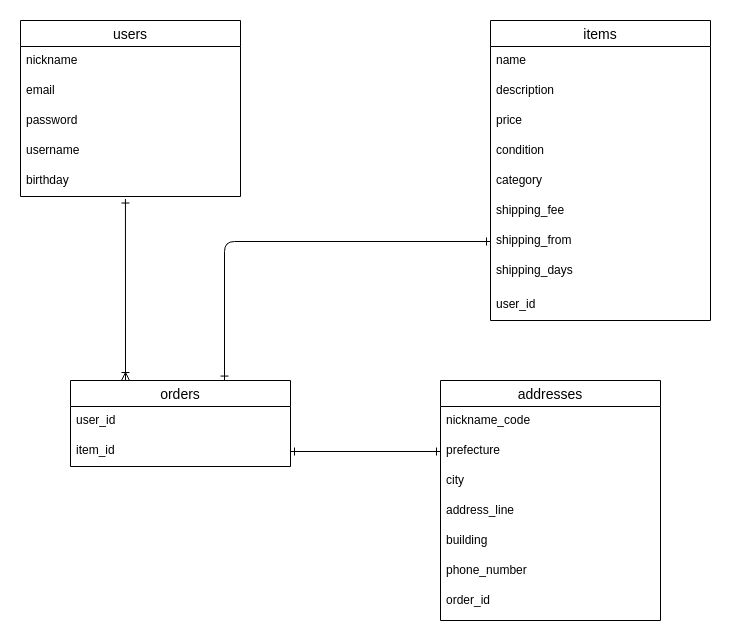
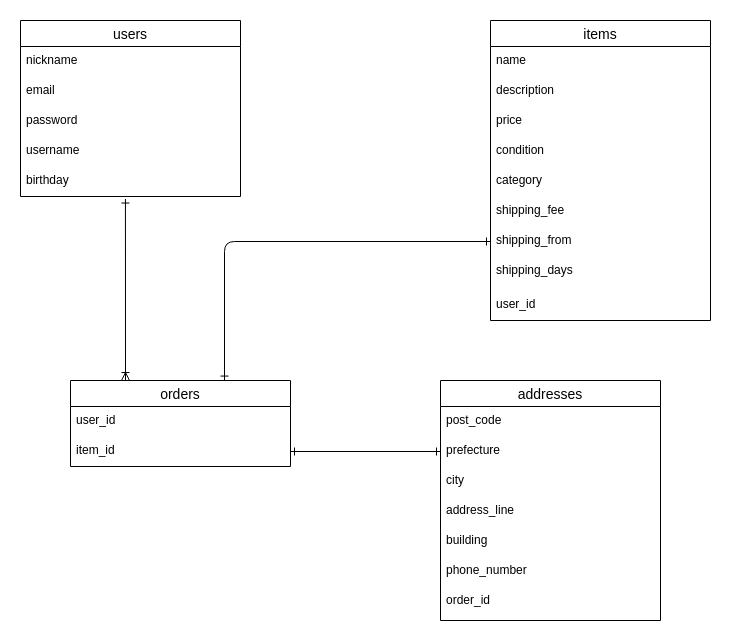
  <mxCell id="0" />
  <mxCell id="1" parent="0" />
  <mxCell id="2" value="users" style="swimlane;fontStyle=0;childLayout=stackLayout;horizontal=1;startSize=26;horizontalStack=0;resizeParent=1;resizeParentMax=0;resizeLast=0;collapsible=1;marginBottom=0;align=center;fontSize=14;strokeWidth=1;fillColor=default;" vertex="1" parent="1"><mxGeometry x="20" y="20" width="220" height="176" as="geometry" /></mxCell>
  <mxCell id="3" value="nickname" style="text;strokeColor=none;fillColor=none;spacingLeft=4;spacingRight=4;overflow=hidden;rotatable=0;points=[[0,0.5],[1,0.5]];portConstraint=eastwest;fontSize=12;strokeWidth=1;" vertex="1" parent="2"><mxGeometry y="26" width="220" height="30" as="geometry" /></mxCell>
  <mxCell id="4" value="email" style="text;strokeColor=none;fillColor=none;spacingLeft=4;spacingRight=4;overflow=hidden;rotatable=0;points=[[0,0.5],[1,0.5]];portConstraint=eastwest;fontSize=12;strokeWidth=1;" vertex="1" parent="2"><mxGeometry y="56" width="220" height="30" as="geometry" /></mxCell>
  <mxCell id="5" value="password" style="text;strokeColor=none;fillColor=none;spacingLeft=4;spacingRight=4;overflow=hidden;rotatable=0;points=[[0,0.5],[1,0.5]];portConstraint=eastwest;fontSize=12;strokeWidth=1;" vertex="1" parent="2"><mxGeometry y="86" width="220" height="30" as="geometry" /></mxCell>
  <mxCell id="6" value="username" style="text;strokeColor=none;fillColor=none;spacingLeft=4;spacingRight=4;overflow=hidden;rotatable=0;points=[[0,0.5],[1,0.5]];portConstraint=eastwest;fontSize=12;strokeWidth=1;" vertex="1" parent="2"><mxGeometry y="116" width="220" height="30" as="geometry" /></mxCell>
  <mxCell id="7" value="birthday" style="text;strokeColor=none;fillColor=none;spacingLeft=4;spacingRight=4;overflow=hidden;rotatable=0;points=[[0,0.5],[1,0.5]];portConstraint=eastwest;fontSize=12;strokeWidth=1;" vertex="1" parent="2"><mxGeometry y="146" width="220" height="30" as="geometry" /></mxCell>
  <mxCell id="8" value="items" style="swimlane;fontStyle=0;childLayout=stackLayout;horizontal=1;startSize=26;horizontalStack=0;resizeParent=1;resizeParentMax=0;resizeLast=0;collapsible=1;marginBottom=0;align=center;fontSize=14;strokeWidth=1;fillColor=default;" vertex="1" parent="1"><mxGeometry x="490" y="20" width="220" height="300" as="geometry" /></mxCell>
  <mxCell id="9" value="name" style="text;strokeColor=none;fillColor=none;spacingLeft=4;spacingRight=4;overflow=hidden;rotatable=0;points=[[0,0.5],[1,0.5]];portConstraint=eastwest;fontSize=12;strokeWidth=1;" vertex="1" parent="8"><mxGeometry y="26" width="220" height="30" as="geometry" /></mxCell>
  <mxCell id="10" value="description" style="text;strokeColor=none;fillColor=none;spacingLeft=4;spacingRight=4;overflow=hidden;rotatable=0;points=[[0,0.5],[1,0.5]];portConstraint=eastwest;fontSize=12;strokeWidth=1;" vertex="1" parent="8"><mxGeometry y="56" width="220" height="30" as="geometry" /></mxCell>
  <mxCell id="11" value="price" style="text;strokeColor=none;fillColor=none;spacingLeft=4;spacingRight=4;overflow=hidden;rotatable=0;points=[[0,0.5],[1,0.5]];portConstraint=eastwest;fontSize=12;strokeWidth=1;" vertex="1" parent="8"><mxGeometry y="86" width="220" height="30" as="geometry" /></mxCell>
  <mxCell id="12" value="condition" style="text;strokeColor=none;fillColor=none;spacingLeft=4;spacingRight=4;overflow=hidden;rotatable=0;points=[[0,0.5],[1,0.5]];portConstraint=eastwest;fontSize=12;strokeWidth=1;" vertex="1" parent="8"><mxGeometry y="116" width="220" height="30" as="geometry" /></mxCell>
  <mxCell id="13" value="category" style="text;strokeColor=none;fillColor=none;spacingLeft=4;spacingRight=4;overflow=hidden;rotatable=0;points=[[0,0.5],[1,0.5]];portConstraint=eastwest;fontSize=12;strokeWidth=1;" vertex="1" parent="8"><mxGeometry y="146" width="220" height="30" as="geometry" /></mxCell>
  <mxCell id="14" value="shipping_fee" style="text;strokeColor=none;fillColor=none;spacingLeft=4;spacingRight=4;overflow=hidden;rotatable=0;points=[[0,0.5],[1,0.5]];portConstraint=eastwest;fontSize=12;strokeWidth=1;" vertex="1" parent="8"><mxGeometry y="176" width="220" height="30" as="geometry" /></mxCell>
  <mxCell id="15" value="shipping_from" style="text;strokeColor=none;fillColor=none;spacingLeft=4;spacingRight=4;overflow=hidden;rotatable=0;points=[[0,0.5],[1,0.5]];portConstraint=eastwest;fontSize=12;strokeWidth=1;" vertex="1" parent="8"><mxGeometry y="206" width="220" height="30" as="geometry" /></mxCell>
  <mxCell id="16" value="shipping_days" style="text;strokeColor=none;fillColor=none;spacingLeft=4;spacingRight=4;overflow=hidden;rotatable=0;points=[[0,0.5],[1,0.5]];portConstraint=eastwest;fontSize=12;strokeWidth=1;" vertex="1" parent="8"><mxGeometry y="236" width="220" height="34" as="geometry" /></mxCell>
  <mxCell id="17" value="user_id" style="text;strokeColor=none;fillColor=none;spacingLeft=4;spacingRight=4;overflow=hidden;rotatable=0;points=[[0,0.5],[1,0.5]];portConstraint=eastwest;fontSize=12;strokeWidth=1;" vertex="1" parent="8"><mxGeometry y="270" width="220" height="30" as="geometry" /></mxCell>
  <mxCell id="18" style="edgeStyle=none;html=1;exitX=0.25;exitY=0;exitDx=0;exitDy=0;entryX=0.477;entryY=1.084;entryDx=0;entryDy=0;entryPerimeter=0;startArrow=ERoneToMany;startFill=0;endArrow=ERone;endFill=0;" edge="1" parent="1" source="20" target="7"><mxGeometry relative="1" as="geometry" /></mxCell>
  <mxCell id="19" style="edgeStyle=orthogonalEdgeStyle;html=1;exitX=0.7;exitY=-0.005;exitDx=0;exitDy=0;entryX=0;entryY=0.5;entryDx=0;entryDy=0;startArrow=ERone;startFill=0;endArrow=ERone;endFill=0;exitPerimeter=0;" edge="1" parent="1" source="20" target="15"><mxGeometry relative="1" as="geometry" /></mxCell>
  <mxCell id="20" value="orders" style="swimlane;fontStyle=0;childLayout=stackLayout;horizontal=1;startSize=26;horizontalStack=0;resizeParent=1;resizeParentMax=0;resizeLast=0;collapsible=1;marginBottom=0;align=center;fontSize=14;strokeWidth=1;fillColor=default;" vertex="1" parent="1"><mxGeometry x="70" y="380" width="220" height="86" as="geometry" /></mxCell>
  <mxCell id="21" value="user_id" style="text;strokeColor=none;fillColor=none;spacingLeft=4;spacingRight=4;overflow=hidden;rotatable=0;points=[[0,0.5],[1,0.5]];portConstraint=eastwest;fontSize=12;strokeWidth=1;" vertex="1" parent="20"><mxGeometry y="26" width="220" height="30" as="geometry" /></mxCell>
  <mxCell id="22" value="item_id" style="text;strokeColor=none;fillColor=none;spacingLeft=4;spacingRight=4;overflow=hidden;rotatable=0;points=[[0,0.5],[1,0.5]];portConstraint=eastwest;fontSize=12;strokeWidth=1;" vertex="1" parent="20"><mxGeometry y="56" width="220" height="30" as="geometry" /></mxCell>
  <mxCell id="23" value="addresses" style="swimlane;fontStyle=0;childLayout=stackLayout;horizontal=1;startSize=26;horizontalStack=0;resizeParent=1;resizeParentMax=0;resizeLast=0;collapsible=1;marginBottom=0;align=center;fontSize=14;strokeWidth=1;fillColor=default;" vertex="1" parent="1"><mxGeometry x="440" y="380" width="220" height="240" as="geometry" /></mxCell>
- <mxCell id="24" value="nickname_code" style="text;strokeColor=none;fillColor=none;spacingLeft=4;spacingRight=4;overflow=hidden;rotatable=0;points=[[0,0.5],[1,0.5]];portConstraint=eastwest;fontSize=12;strokeWidth=1;" vertex="1" parent="23"><mxGeometry y="26" width="220" height="30" as="geometry" /></mxCell>
+ <mxCell id="24" value="post_code" style="text;strokeColor=none;fillColor=none;spacingLeft=4;spacingRight=4;overflow=hidden;rotatable=0;points=[[0,0.5],[1,0.5]];portConstraint=eastwest;fontSize=12;strokeWidth=1;" vertex="1" parent="23"><mxGeometry y="26" width="220" height="30" as="geometry" /></mxCell>
  <mxCell id="25" value="prefecture" style="text;strokeColor=none;fillColor=none;spacingLeft=4;spacingRight=4;overflow=hidden;rotatable=0;points=[[0,0.5],[1,0.5]];portConstraint=eastwest;fontSize=12;strokeWidth=1;" vertex="1" parent="23"><mxGeometry y="56" width="220" height="30" as="geometry" /></mxCell>
  <mxCell id="26" value="city" style="text;strokeColor=none;fillColor=none;spacingLeft=4;spacingRight=4;overflow=hidden;rotatable=0;points=[[0,0.5],[1,0.5]];portConstraint=eastwest;fontSize=12;strokeWidth=1;" vertex="1" parent="23"><mxGeometry y="86" width="220" height="30" as="geometry" /></mxCell>
  <mxCell id="27" value="address_line" style="text;strokeColor=none;fillColor=none;spacingLeft=4;spacingRight=4;overflow=hidden;rotatable=0;points=[[0,0.5],[1,0.5]];portConstraint=eastwest;fontSize=12;strokeWidth=1;" vertex="1" parent="23"><mxGeometry y="116" width="220" height="30" as="geometry" /></mxCell>
  <mxCell id="28" value="building" style="text;strokeColor=none;fillColor=none;spacingLeft=4;spacingRight=4;overflow=hidden;rotatable=0;points=[[0,0.5],[1,0.5]];portConstraint=eastwest;fontSize=12;strokeWidth=1;" vertex="1" parent="23"><mxGeometry y="146" width="220" height="30" as="geometry" /></mxCell>
  <mxCell id="29" value="phone_number" style="text;strokeColor=none;fillColor=none;spacingLeft=4;spacingRight=4;overflow=hidden;rotatable=0;points=[[0,0.5],[1,0.5]];portConstraint=eastwest;fontSize=12;strokeWidth=1;" vertex="1" parent="23"><mxGeometry y="176" width="220" height="30" as="geometry" /></mxCell>
  <mxCell id="30" value="order_id" style="text;strokeColor=none;fillColor=none;spacingLeft=4;spacingRight=4;overflow=hidden;rotatable=0;points=[[0,0.5],[1,0.5]];portConstraint=eastwest;fontSize=12;strokeWidth=1;" vertex="1" parent="23"><mxGeometry y="206" width="220" height="34" as="geometry" /></mxCell>
  <mxCell id="31" style="edgeStyle=orthogonalEdgeStyle;html=1;exitX=0;exitY=0.5;exitDx=0;exitDy=0;entryX=1;entryY=0.5;entryDx=0;entryDy=0;startArrow=ERone;startFill=0;endArrow=ERone;endFill=0;" edge="1" parent="1" source="25" target="22"><mxGeometry relative="1" as="geometry"><mxPoint x="290" y="481" as="targetPoint" /></mxGeometry></mxCell>
